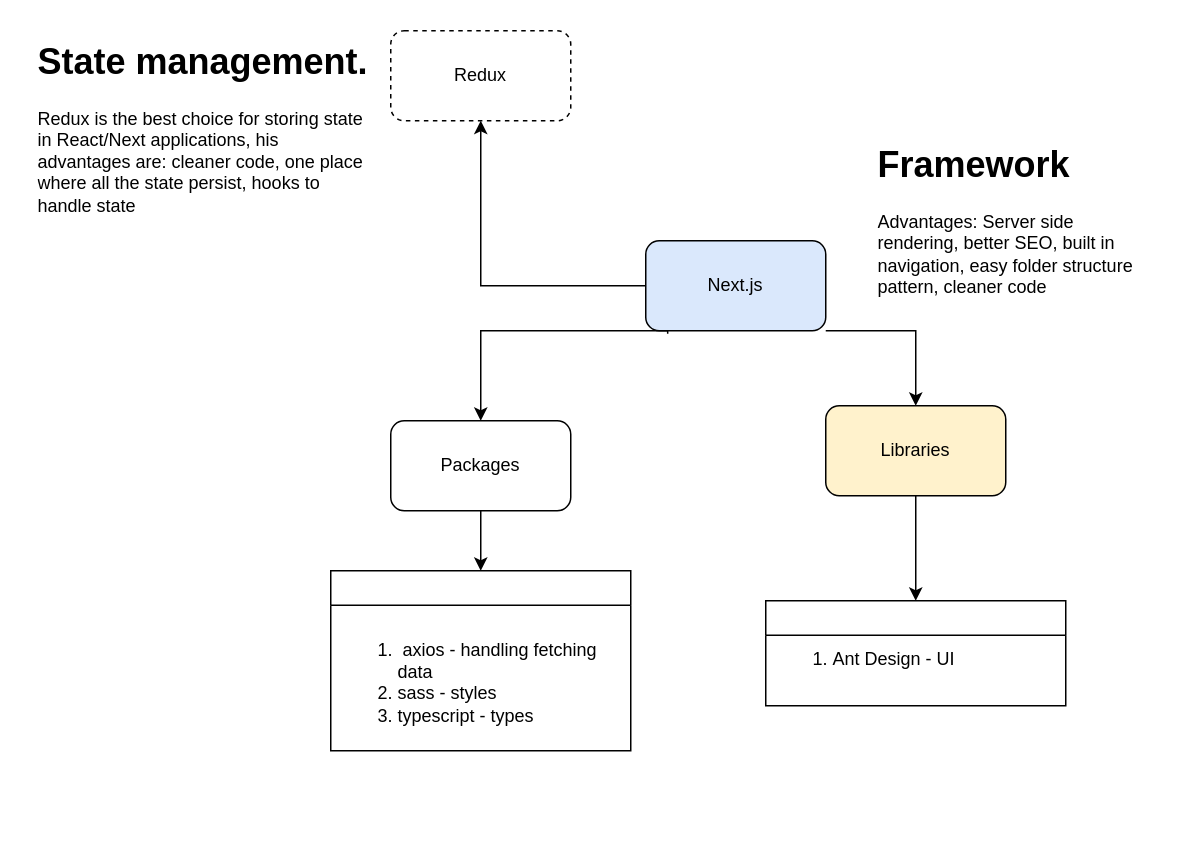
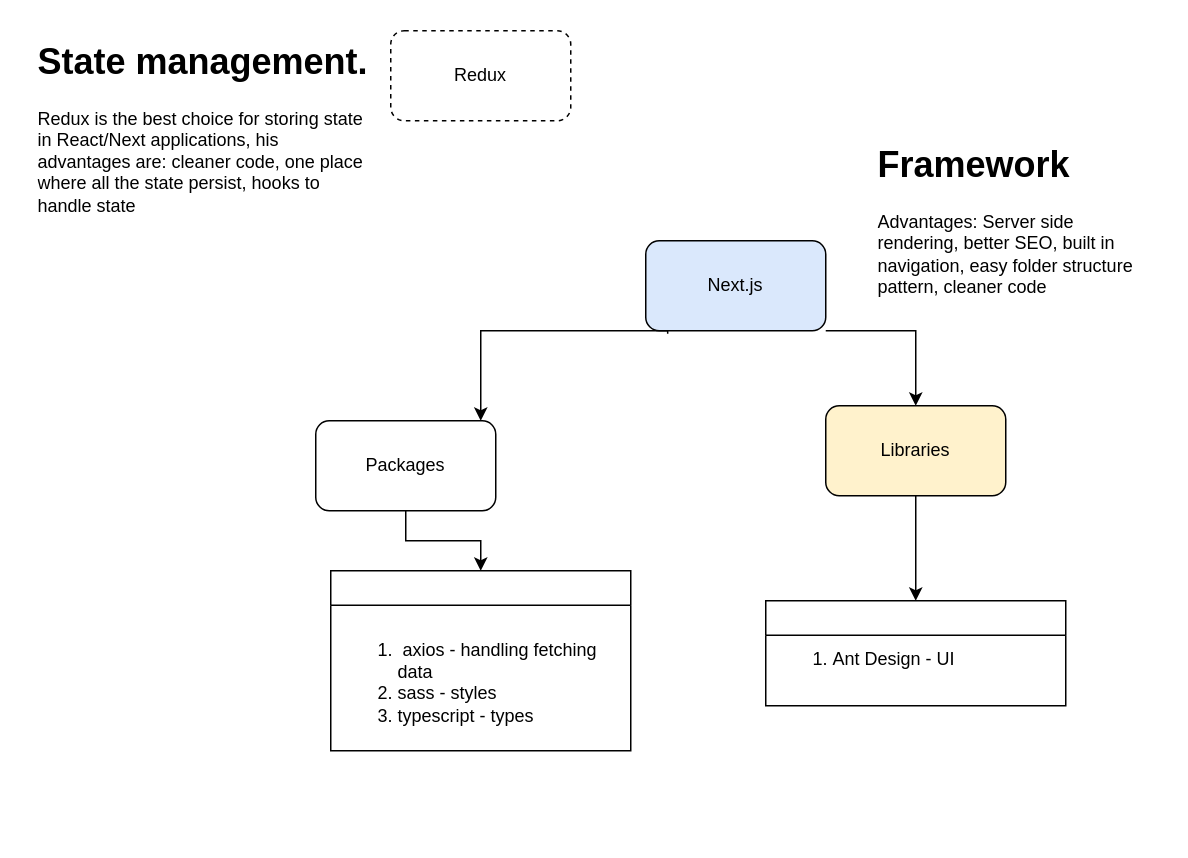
  <mxCell id="0" />
  <mxCell id="1" parent="0" />
- <mxCell id="2" value="" style="edgeStyle=orthogonalEdgeStyle;rounded=0;orthogonalLoop=1;jettySize=auto;html=1;" edge="1" parent="1" source="5" target="6"><mxGeometry relative="1" as="geometry" /></mxCell>
  <mxCell id="3" value="" style="edgeStyle=orthogonalEdgeStyle;rounded=0;orthogonalLoop=1;jettySize=auto;html=1;exitX=0.122;exitY=1.033;exitDx=0;exitDy=0;exitPerimeter=0;" edge="1" parent="1" source="5" target="10"><mxGeometry relative="1" as="geometry"><Array as="points"><mxPoint x="445" y="220" /><mxPoint x="320" y="220" /></Array></mxGeometry></mxCell>
  <mxCell id="4" value="" style="edgeStyle=orthogonalEdgeStyle;rounded=0;orthogonalLoop=1;jettySize=auto;html=1;" edge="1" parent="1" source="5" target="14"><mxGeometry relative="1" as="geometry"><Array as="points"><mxPoint x="610" y="220" /></Array></mxGeometry></mxCell>
  <mxCell id="5" value="Next.js" style="rounded=1;whiteSpace=wrap;html=1;fillColor=#dae8fc;" vertex="1" parent="1"><mxGeometry x="430" y="160" width="120" height="60" as="geometry" /></mxCell>
  <mxCell id="6" value="Redux" style="whiteSpace=wrap;html=1;rounded=1;dashed=1;" vertex="1" parent="1"><mxGeometry x="260" y="20" width="120" height="60" as="geometry" /></mxCell>
  <mxCell id="7" value="&lt;h1&gt;State management.&lt;/h1&gt;&lt;div&gt;Redux is the best choice for storing state in React/Next applications, his advantages are: cleaner code, one place where all the state persist, hooks to handle state&amp;nbsp;&lt;/div&gt;" style="text;html=1;strokeColor=none;fillColor=none;spacing=5;spacingTop=-20;whiteSpace=wrap;overflow=hidden;rounded=0;" vertex="1" parent="1"><mxGeometry x="20" y="21" width="230" height="129" as="geometry" /></mxCell>
  <mxCell id="8" value="&lt;h1&gt;Framework&lt;/h1&gt;&lt;p&gt;Advantages: Server side rendering, better SEO, built in navigation, easy folder structure pattern, cleaner code&lt;/p&gt;" style="text;html=1;strokeColor=none;fillColor=none;spacing=5;spacingTop=-20;whiteSpace=wrap;overflow=hidden;rounded=0;" vertex="1" parent="1"><mxGeometry x="580" y="90" width="190" height="120" as="geometry" /></mxCell>
  <mxCell id="9" value="" style="edgeStyle=orthogonalEdgeStyle;rounded=0;orthogonalLoop=1;jettySize=auto;html=1;entryX=0.5;entryY=0;entryDx=0;entryDy=0;" edge="1" parent="1" source="10" target="11"><mxGeometry relative="1" as="geometry"><mxPoint x="320" y="420" as="targetPoint" /></mxGeometry></mxCell>
- <mxCell id="10" value="Packages&lt;br&gt;" style="whiteSpace=wrap;html=1;rounded=1;" vertex="1" parent="1"><mxGeometry x="260" y="280" width="120" height="60" as="geometry" /></mxCell>
+ <mxCell id="10" value="Packages&lt;br&gt;" style="whiteSpace=wrap;html=1;rounded=1;" vertex="1" parent="1"><mxGeometry x="210" y="280" width="120" height="60" as="geometry" /></mxCell>
  <mxCell id="11" value="" style="swimlane;whiteSpace=wrap;html=1;" vertex="1" parent="1"><mxGeometry x="220" y="380" width="200" height="120" as="geometry" /></mxCell>
  <mxCell id="12" value="&lt;br&gt;&lt;ol&gt;&lt;li&gt;&lt;span style=&quot;background-color: initial;&quot;&gt;&amp;nbsp;axios - handling fetching data&amp;nbsp;&lt;/span&gt;&lt;/li&gt;&lt;li&gt;&lt;span style=&quot;background-color: initial;&quot;&gt;sass - styles&lt;/span&gt;&lt;/li&gt;&lt;li&gt;&lt;span style=&quot;background-color: initial;&quot;&gt;typescript - types&lt;/span&gt;&lt;/li&gt;&lt;/ol&gt;" style="text;html=1;strokeColor=none;fillColor=none;spacing=5;spacingTop=-20;whiteSpace=wrap;overflow=hidden;rounded=0;" vertex="1" parent="11"><mxGeometry y="30" width="190" height="120" as="geometry" /></mxCell>
  <mxCell id="13" value="" style="edgeStyle=orthogonalEdgeStyle;rounded=0;orthogonalLoop=1;jettySize=auto;html=1;" edge="1" parent="1" source="14" target="15"><mxGeometry relative="1" as="geometry"><Array as="points" /></mxGeometry></mxCell>
  <mxCell id="14" value="Libraries" style="whiteSpace=wrap;html=1;rounded=1;fillColor=#fff2cc;" vertex="1" parent="1"><mxGeometry x="550" y="270" width="120" height="60" as="geometry" /></mxCell>
  <mxCell id="15" value="" style="swimlane;whiteSpace=wrap;html=1;" vertex="1" parent="1"><mxGeometry x="510" y="400" width="200" height="70" as="geometry" /></mxCell>
  <mxCell id="16" value="&lt;ol&gt;&lt;li&gt;Ant Design - UI&lt;/li&gt;&lt;/ol&gt;" style="text;html=1;strokeColor=none;fillColor=none;spacing=5;spacingTop=-20;whiteSpace=wrap;overflow=hidden;rounded=0;" vertex="1" parent="15"><mxGeometry y="30" width="170" height="120" as="geometry" /></mxCell>
